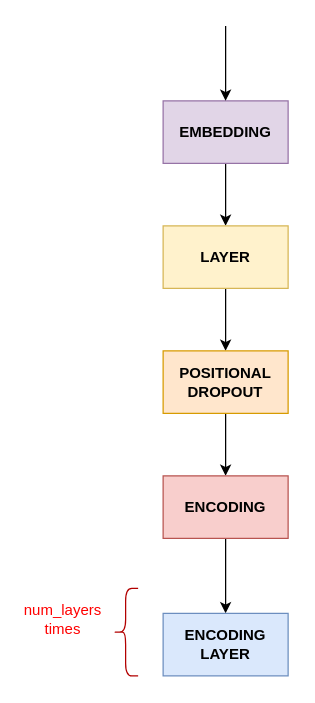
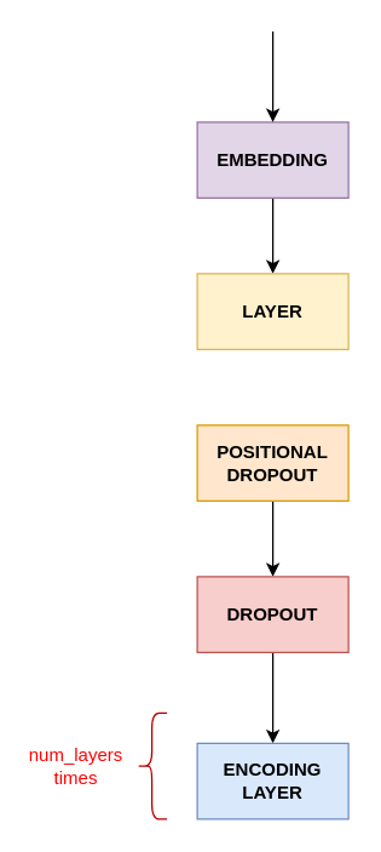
  <mxCell id="0" />
  <mxCell id="1" parent="0" />
  <mxCell id="2" style="edgeStyle=orthogonalEdgeStyle;rounded=0;orthogonalLoop=1;jettySize=auto;html=1;entryX=0.5;entryY=0;entryDx=0;entryDy=0;" edge="1" parent="1" source="3" target="5"><mxGeometry relative="1" as="geometry" /></mxCell>
  <mxCell id="3" value="&lt;b&gt;EMBEDDING&lt;/b&gt;" style="rounded=0;whiteSpace=wrap;html=1;fillColor=#e1d5e7;strokeColor=#9673a6;" vertex="1" parent="1"><mxGeometry x="130" y="80" width="100" height="50" as="geometry" /></mxCell>
- <mxCell id="4" style="edgeStyle=orthogonalEdgeStyle;rounded=0;orthogonalLoop=1;jettySize=auto;html=1;entryX=0.5;entryY=0;entryDx=0;entryDy=0;" edge="1" parent="1" source="5" target="7"><mxGeometry relative="1" as="geometry" /></mxCell>
  <mxCell id="5" value="&lt;b&gt;LAYER&lt;/b&gt;" style="rounded=0;whiteSpace=wrap;html=1;fillColor=#fff2cc;strokeColor=#d6b656;" vertex="1" parent="1"><mxGeometry x="130" y="180" width="100" height="50" as="geometry" /></mxCell>
  <mxCell id="6" style="edgeStyle=orthogonalEdgeStyle;rounded=0;orthogonalLoop=1;jettySize=auto;html=1;entryX=0.5;entryY=0;entryDx=0;entryDy=0;" edge="1" parent="1" source="7" target="9"><mxGeometry relative="1" as="geometry" /></mxCell>
  <mxCell id="7" value="&lt;b&gt;POSITIONAL&lt;/b&gt;&lt;div&gt;&lt;b&gt;DROPOUT&lt;/b&gt;&lt;/div&gt;" style="rounded=0;whiteSpace=wrap;html=1;fillColor=#ffe6cc;strokeColor=#d79b00;" vertex="1" parent="1"><mxGeometry x="130" y="280" width="100" height="50" as="geometry" /></mxCell>
  <mxCell id="8" style="edgeStyle=orthogonalEdgeStyle;rounded=0;orthogonalLoop=1;jettySize=auto;html=1;" edge="1" parent="1" source="9" target="10"><mxGeometry relative="1" as="geometry" /></mxCell>
- <mxCell id="9" value="&lt;b&gt;ENCODING&lt;/b&gt;" style="rounded=0;whiteSpace=wrap;html=1;fillColor=#f8cecc;strokeColor=#b85450;" vertex="1" parent="1"><mxGeometry x="130" y="380" width="100" height="50" as="geometry" /></mxCell>
+ <mxCell id="9" value="&lt;b&gt;DROPOUT&lt;/b&gt;" style="rounded=0;whiteSpace=wrap;html=1;fillColor=#f8cecc;strokeColor=#b85450;" vertex="1" parent="1"><mxGeometry x="130" y="380" width="100" height="50" as="geometry" /></mxCell>
  <mxCell id="10" value="&lt;b&gt;ENCODING&lt;/b&gt;&lt;div&gt;&lt;b&gt;LAYER&lt;/b&gt;&lt;/div&gt;" style="rounded=0;whiteSpace=wrap;html=1;fillColor=#dae8fc;strokeColor=#6c8ebf;" vertex="1" parent="1"><mxGeometry x="130" y="490" width="100" height="50" as="geometry" /></mxCell>
  <mxCell id="11" value="" style="shape=curlyBracket;whiteSpace=wrap;html=1;rounded=1;labelPosition=left;verticalLabelPosition=middle;align=right;verticalAlign=middle;fillColor=#e51400;fontColor=#ffffff;strokeColor=#B20000;" vertex="1" parent="1"><mxGeometry x="90" y="470" width="20" height="70" as="geometry" /></mxCell>
- <mxCell id="12" value="&lt;font color=&quot;#ff0000&quot;&gt;num_layers&lt;/font&gt;&lt;div&gt;&lt;font color=&quot;#ff0000&quot;&gt;times&lt;/font&gt;&lt;/div&gt;" style="text;html=1;align=center;verticalAlign=middle;whiteSpace=wrap;rounded=0;" vertex="1" parent="1"><mxGeometry x="20" y="480" width="60" height="30" as="geometry" /></mxCell>
+ <mxCell id="12" value="&lt;font color=&quot;#ff0000&quot;&gt;num_layers&lt;/font&gt;&lt;div&gt;&lt;font color=&quot;#ff0000&quot;&gt;times&lt;/font&gt;&lt;/div&gt;" style="text;html=1;align=center;verticalAlign=middle;whiteSpace=wrap;rounded=0;" vertex="1" parent="1"><mxGeometry x="20" y="490" width="60" height="30" as="geometry" /></mxCell>
  <mxCell id="13" value="" style="endArrow=classic;html=1;rounded=0;entryX=0.5;entryY=0;entryDx=0;entryDy=0;" edge="1" parent="1" target="3"><mxGeometry width="50" height="50" relative="1" as="geometry"><mxPoint x="180" y="20" as="sourcePoint" /><mxPoint x="230" y="-10" as="targetPoint" /></mxGeometry></mxCell>
